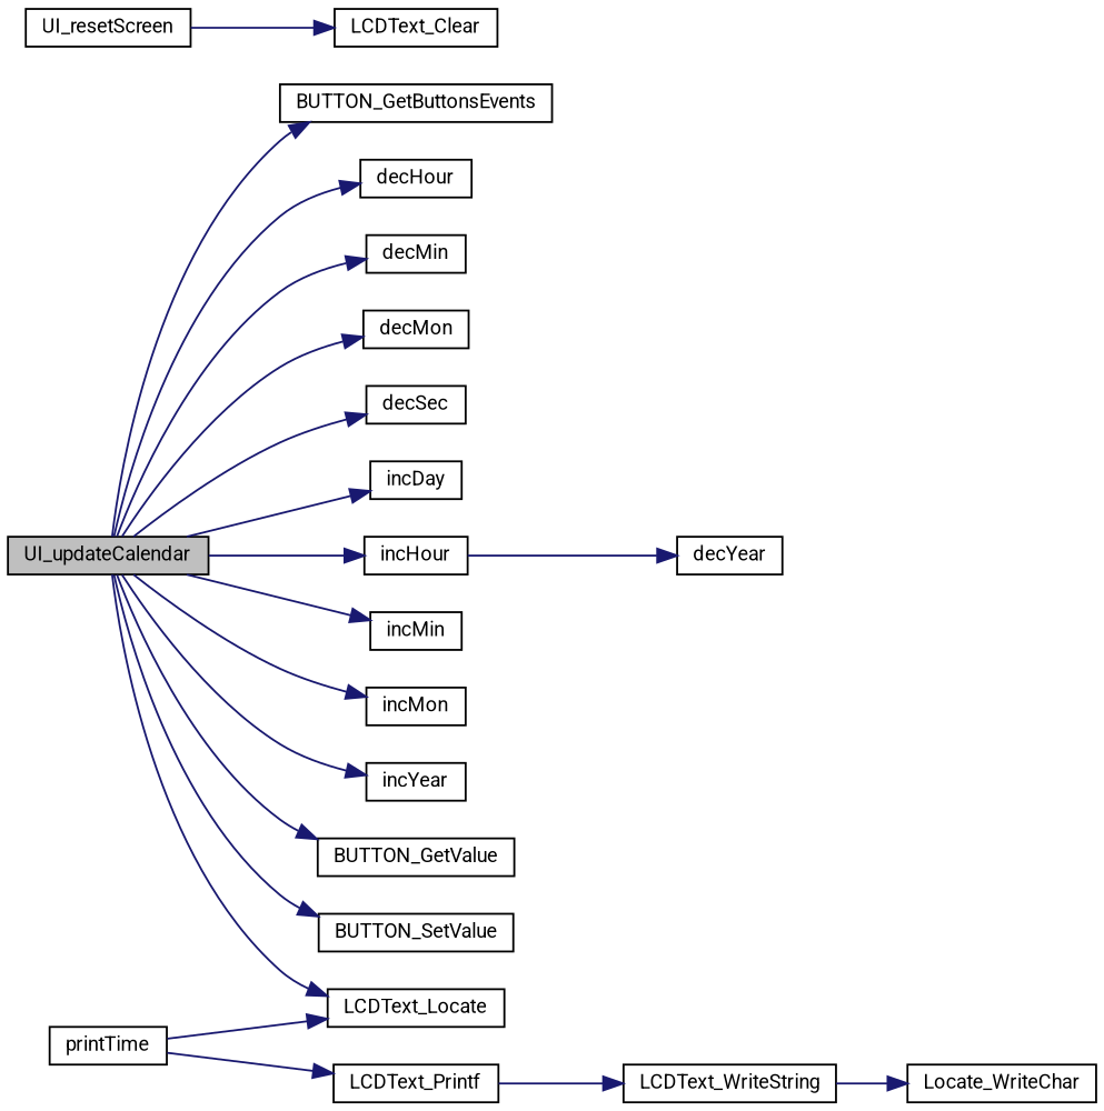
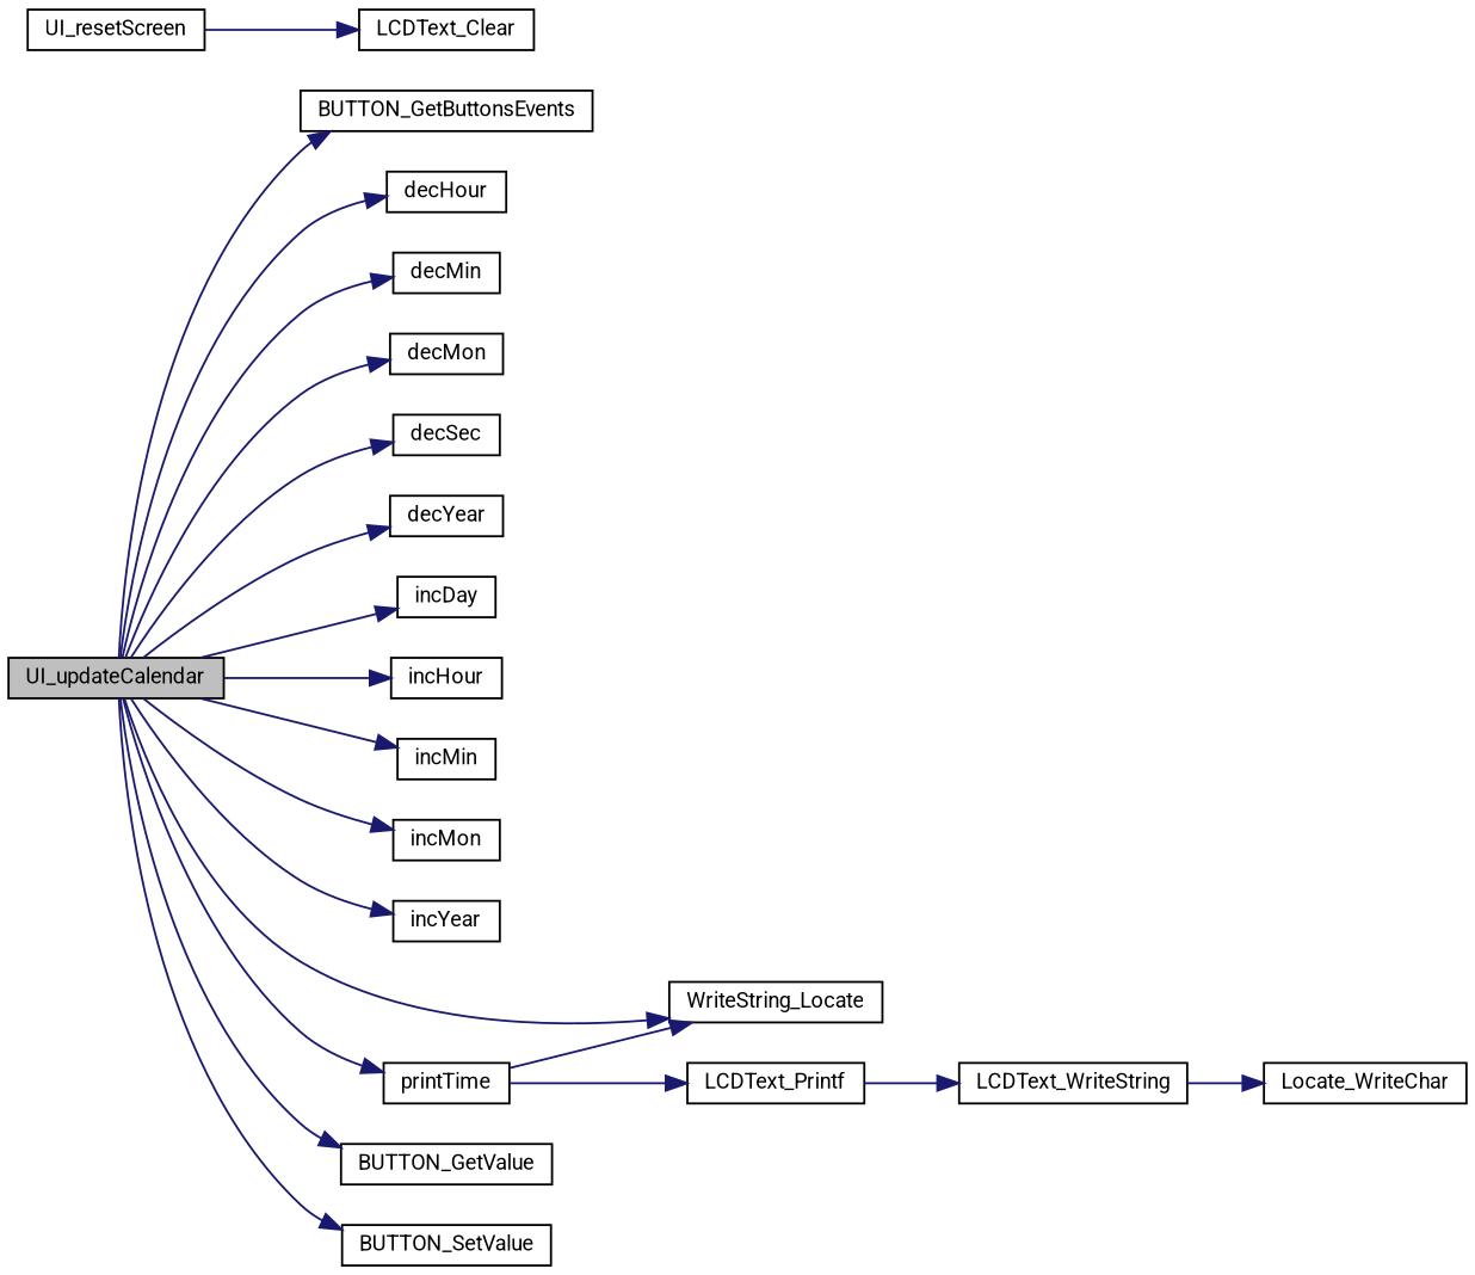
  digraph {
    fontname=Roboto
    rankdir=LR
    node [color=black fillcolor=white fontname=Roboto fontsize=10 shape=record style=filled]
    edge [color=midnightblue fontname=Roboto fontsize=10 labelfontname=Helvetica labelfontsize=10 style=solid]
    n1 [fillcolor=grey75 fontcolor=black height=0.2 label=UI_updateCalendar width=0.4]
    n2 [height=0.2 label=BUTTON_GetButtonsEvents width=0.4]
    n3 [height=0.2 label=decHour width=0.4]
    n4 [height=0.2 label=decMin width=0.4]
    n5 [height=0.2 label=decMon width=0.4]
    n6 [height=0.2 label=decSec width=0.4]
    n7 [height=0.2 label=decYear width=0.4]
    n8 [height=0.2 label=incDay width=0.4]
    n9 [height=0.2 label=incHour width=0.4]
    n10 [height=0.2 label=incMin width=0.4]
    n11 [height=0.2 label=incMon width=0.4]
    n12 [height=0.2 label=incYear width=0.4]
-   n13 [height=0.2 label=LCDText_Locate width=0.4]
+   n13 [height=0.2 label=WriteString_Locate width=0.4]
    n14 [height=0.2 label=printTime width=0.4]
    n15 [height=0.2 label=BUTTON_GetValue width=0.4]
    n16 [height=0.2 label=BUTTON_SetValue width=0.4]
    n17 [height=0.2 label=LCDText_Printf width=0.4]
    n18 [height=0.2 label=UI_resetScreen width=0.4]
    n19 [height=0.2 label=LCDText_Clear width=0.4]
    n20 [height=0.2 label=LCDText_WriteString width=0.4]
    n21 [height=0.2 label=Locate_WriteChar width=0.4]
    n1 -> n2
    n1 -> n3
    n1 -> n4
    n1 -> n5
    n1 -> n6
-   n9 -> n7
+   n1 -> n7
    n1 -> n8
    n1 -> n9
    n1 -> n10
    n1 -> n11
    n1 -> n12
    n1 -> n13
+   n1 -> n14
    n1 -> n15
    n1 -> n16
    n14 -> n13
    n14 -> n17
    n17 -> n20
    n18 -> n19
    n20 -> n21
  }
